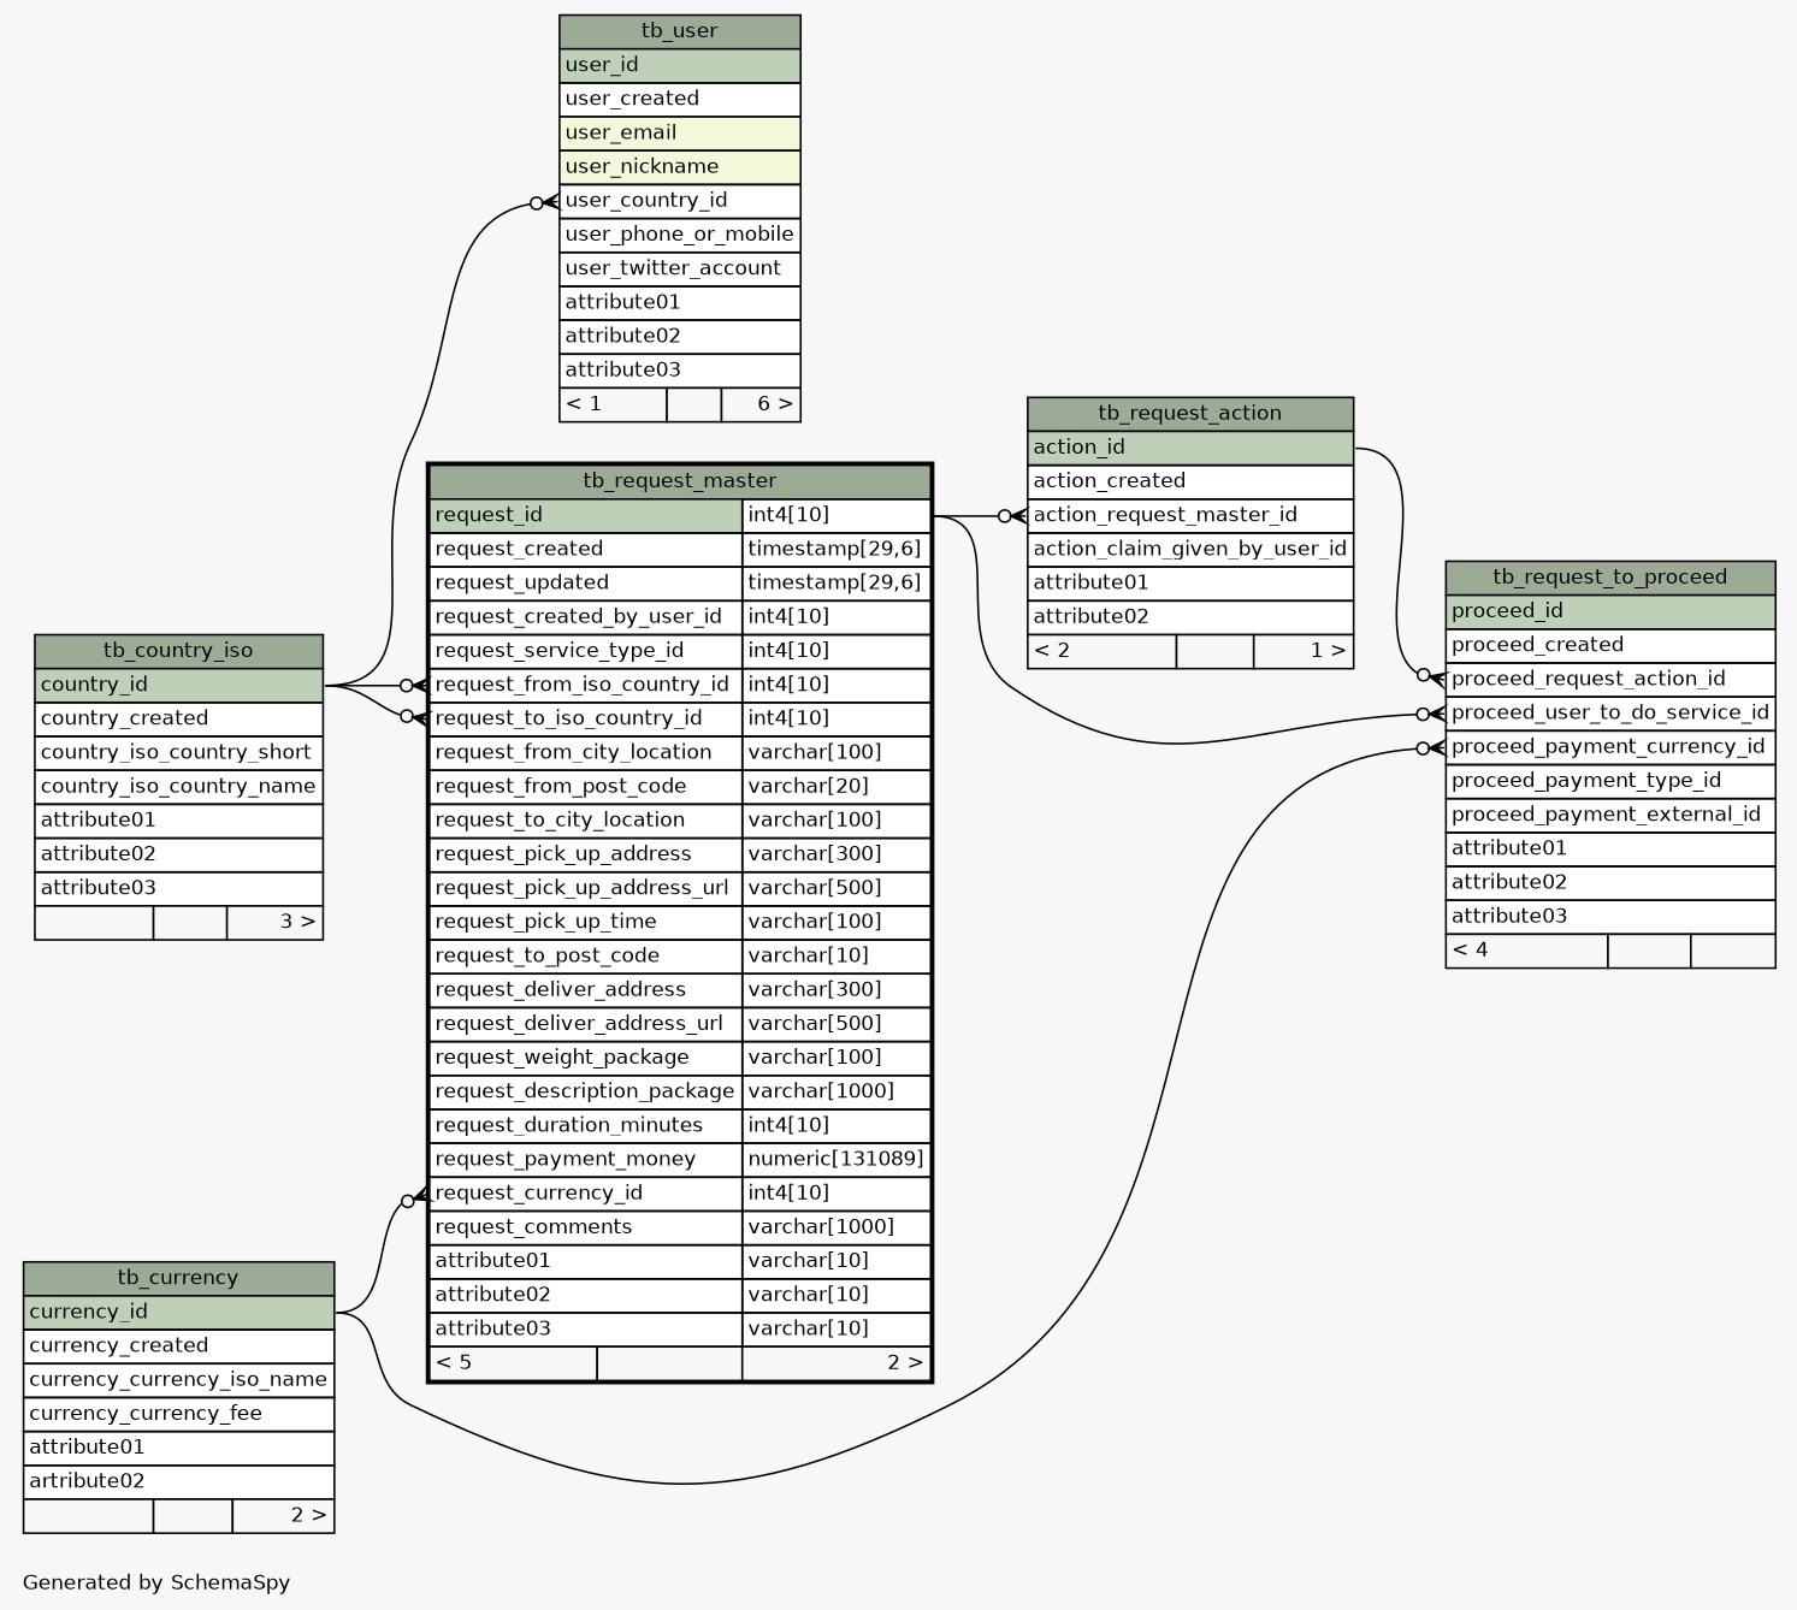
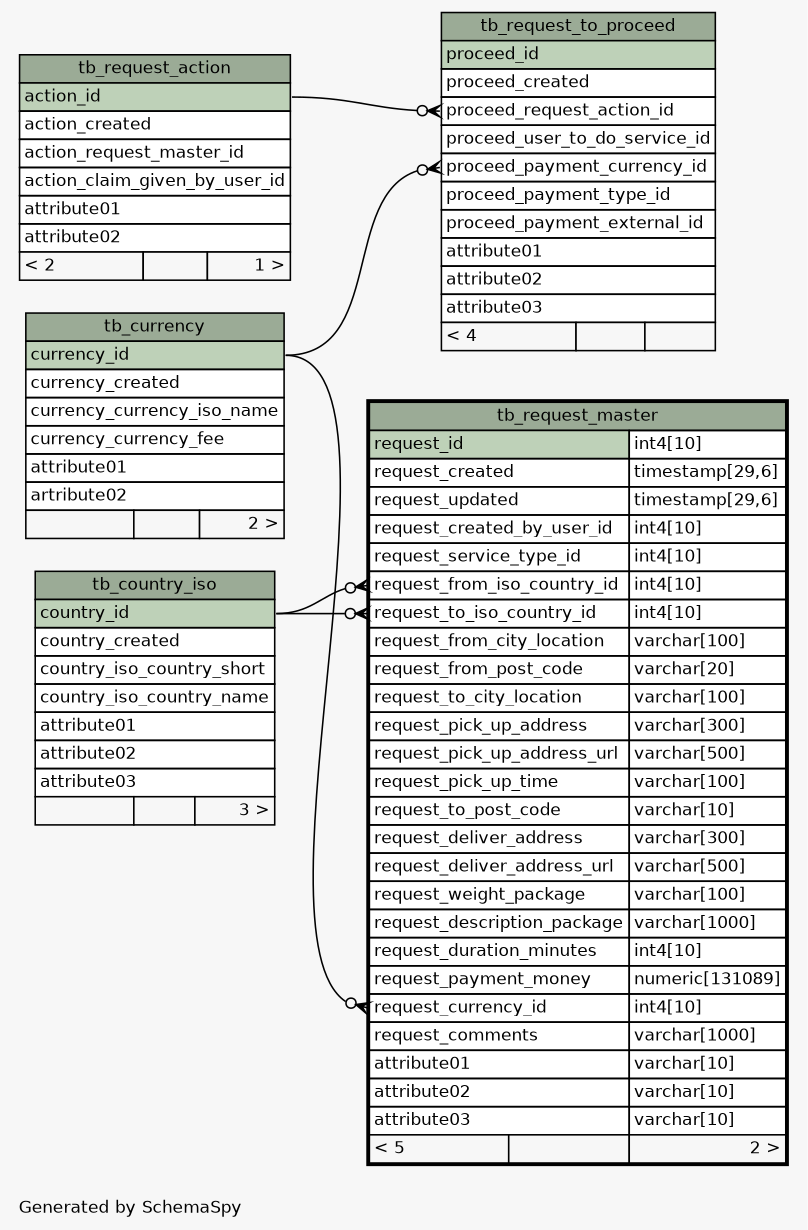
  digraph {
    bgcolor="#f7f7f7"
    fontname=Helvetica
    fontsize=11
    label="\nGenerated by SchemaSpy"
    labeljust=l
    nodesep=0.18
    rankdir=RL
    ranksep=0.46
    node [fontname=Helvetica fontsize=11 shape=plaintext]
    edge [arrowhead=none arrowsize=0.8 arrowtail=crowodot dir=back headport="country_id:e"]
    n1 [label=<     <TABLE BORDER="0" CELLBORDER="1" CELLSPACING="0" BGCOLOR="#ffffff">       <TR><TD COLSPAN="3" BGCOLOR="#9bab96" ALIGN="CENTER">tb_request_action</TD></TR>       <TR><TD PORT="action_id" COLSPAN="3" BGCOLOR="#bed1b8" ALIGN="LEFT">action_id</TD></TR>       <TR><TD PORT="action_created" COLSPAN="3" ALIGN="LEFT">action_created</TD></TR>       <TR><TD PORT="action_request_master_id" COLSPAN="3" ALIGN="LEFT">action_request_master_id</TD></TR>       <TR><TD PORT="action_claim_given_by_user_id" COLSPAN="3" ALIGN="LEFT">action_claim_given_by_user_id</TD></TR>       <TR><TD PORT="attribute01" COLSPAN="3" ALIGN="LEFT">attribute01</TD></TR>       <TR><TD PORT="attribute02" COLSPAN="3" ALIGN="LEFT">attribute02</TD></TR>       <TR><TD ALIGN="LEFT" BGCOLOR="#f7f7f7">&lt; 2</TD><TD ALIGN="RIGHT" BGCOLOR="#f7f7f7">  </TD><TD ALIGN="RIGHT" BGCOLOR="#f7f7f7">1 &gt;</TD></TR>     </TABLE>>]
    n2 [label=<     <TABLE BORDER="2" CELLBORDER="1" CELLSPACING="0" BGCOLOR="#ffffff">       <TR><TD COLSPAN="3" BGCOLOR="#9bab96" ALIGN="CENTER">tb_request_master</TD></TR>       <TR><TD PORT="request_id" COLSPAN="2" BGCOLOR="#bed1b8" ALIGN="LEFT">request_id</TD><TD PORT="request_id.type" ALIGN="LEFT">int4[10]</TD></TR>       <TR><TD PORT="request_created" COLSPAN="2" ALIGN="LEFT">request_created</TD><TD PORT="request_created.type" ALIGN="LEFT">timestamp[29,6]</TD></TR>       <TR><TD PORT="request_updated" COLSPAN="2" ALIGN="LEFT">request_updated</TD><TD PORT="request_updated.type" ALIGN="LEFT">timestamp[29,6]</TD></TR>       <TR><TD PORT="request_created_by_user_id" COLSPAN="2" ALIGN="LEFT">request_created_by_user_id</TD><TD PORT="request_created_by_user_id.type" ALIGN="LEFT">int4[10]</TD></TR>       <TR><TD PORT="request_service_type_id" COLSPAN="2" ALIGN="LEFT">request_service_type_id</TD><TD PORT="request_service_type_id.type" ALIGN="LEFT">int4[10]</TD></TR>       <TR><TD PORT="request_from_iso_country_id" COLSPAN="2" ALIGN="LEFT">request_from_iso_country_id</TD><TD PORT="request_from_iso_country_id.type" ALIGN="LEFT">int4[10]</TD></TR>       <TR><TD PORT="request_to_iso_country_id" COLSPAN="2" ALIGN="LEFT">request_to_iso_country_id</TD><TD PORT="request_to_iso_country_id.type" ALIGN="LEFT">int4[10]</TD></TR>       <TR><TD PORT="request_from_city_location" COLSPAN="2" ALIGN="LEFT">request_from_city_location</TD><TD PORT="request_from_city_location.type" ALIGN="LEFT">varchar[100]</TD></TR>       <TR><TD PORT="request_from_post_code" COLSPAN="2" ALIGN="LEFT">request_from_post_code</TD><TD PORT="request_from_post_code.type" ALIGN="LEFT">varchar[20]</TD></TR>       <TR><TD PORT="request_to_city_location" COLSPAN="2" ALIGN="LEFT">request_to_city_location</TD><TD PORT="request_to_city_location.type" ALIGN="LEFT">varchar[100]</TD></TR>       <TR><TD PORT="request_pick_up_address" COLSPAN="2" ALIGN="LEFT">request_pick_up_address</TD><TD PORT="request_pick_up_address.type" ALIGN="LEFT">varchar[300]</TD></TR>       <TR><TD PORT="request_pick_up_address_url" COLSPAN="2" ALIGN="LEFT">request_pick_up_address_url</TD><TD PORT="request_pick_up_address_url.type" ALIGN="LEFT">varchar[500]</TD></TR>       <TR><TD PORT="request_pick_up_time" COLSPAN="2" ALIGN="LEFT">request_pick_up_time</TD><TD PORT="request_pick_up_time.type" ALIGN="LEFT">varchar[100]</TD></TR>       <TR><TD PORT="request_to_post_code" COLSPAN="2" ALIGN="LEFT">request_to_post_code</TD><TD PORT="request_to_post_code.type" ALIGN="LEFT">varchar[10]</TD></TR>       <TR><TD PORT="request_deliver_address" COLSPAN="2" ALIGN="LEFT">request_deliver_address</TD><TD PORT="request_deliver_address.type" ALIGN="LEFT">varchar[300]</TD></TR>       <TR><TD PORT="request_deliver_address_url" COLSPAN="2" ALIGN="LEFT">request_deliver_address_url</TD><TD PORT="request_deliver_address_url.type" ALIGN="LEFT">varchar[500]</TD></TR>       <TR><TD PORT="request_weight_package" COLSPAN="2" ALIGN="LEFT">request_weight_package</TD><TD PORT="request_weight_package.type" ALIGN="LEFT">varchar[100]</TD></TR>       <TR><TD PORT="request_description_package" COLSPAN="2" ALIGN="LEFT">request_description_package</TD><TD PORT="request_description_package.type" ALIGN="LEFT">varchar[1000]</TD></TR>       <TR><TD PORT="request_duration_minutes" COLSPAN="2" ALIGN="LEFT">request_duration_minutes</TD><TD PORT="request_duration_minutes.type" ALIGN="LEFT">int4[10]</TD></TR>       <TR><TD PORT="request_payment_money" COLSPAN="2" ALIGN="LEFT">request_payment_money</TD><TD PORT="request_payment_money.type" ALIGN="LEFT">numeric[131089]</TD></TR>       <TR><TD PORT="request_currency_id" COLSPAN="2" ALIGN="LEFT">request_currency_id</TD><TD PORT="request_currency_id.type" ALIGN="LEFT">int4[10]</TD></TR>       <TR><TD PORT="request_comments" COLSPAN="2" ALIGN="LEFT">request_comments</TD><TD PORT="request_comments.type" ALIGN="LEFT">varchar[1000]</TD></TR>       <TR><TD PORT="attribute01" COLSPAN="2" ALIGN="LEFT">attribute01</TD><TD PORT="attribute01.type" ALIGN="LEFT">varchar[10]</TD></TR>       <TR><TD PORT="attribute02" COLSPAN="2" ALIGN="LEFT">attribute02</TD><TD PORT="attribute02.type" ALIGN="LEFT">varchar[10]</TD></TR>       <TR><TD PORT="attribute03" COLSPAN="2" ALIGN="LEFT">attribute03</TD><TD PORT="attribute03.type" ALIGN="LEFT">varchar[10]</TD></TR>       <TR><TD ALIGN="LEFT" BGCOLOR="#f7f7f7">&lt; 5</TD><TD ALIGN="RIGHT" BGCOLOR="#f7f7f7">  </TD><TD ALIGN="RIGHT" BGCOLOR="#f7f7f7">2 &gt;</TD></TR>     </TABLE>>]
-   n3 [label=<     <TABLE BORDER="0" CELLBORDER="1" CELLSPACING="0" BGCOLOR="#ffffff">       <TR><TD COLSPAN="3" BGCOLOR="#9bab96" ALIGN="CENTER">tb_user</TD></TR>       <TR><TD PORT="user_id" COLSPAN="3" BGCOLOR="#bed1b8" ALIGN="LEFT">user_id</TD></TR>       <TR><TD PORT="user_created" COLSPAN="3" ALIGN="LEFT">user_created</TD></TR>       <TR><TD PORT="user_email" COLSPAN="3" BGCOLOR="#f4f7da" ALIGN="LEFT">user_email</TD></TR>       <TR><TD PORT="user_nickname" COLSPAN="3" BGCOLOR="#f4f7da" ALIGN="LEFT">user_nickname</TD></TR>       <TR><TD PORT="user_country_id" COLSPAN="3" ALIGN="LEFT">user_country_id</TD></TR>       <TR><TD PORT="user_phone_or_mobile" COLSPAN="3" ALIGN="LEFT">user_phone_or_mobile</TD></TR>       <TR><TD PORT="user_twitter_account" COLSPAN="3" ALIGN="LEFT">user_twitter_account</TD></TR>       <TR><TD PORT="attribute01" COLSPAN="3" ALIGN="LEFT">attribute01</TD></TR>       <TR><TD PORT="attribute02" COLSPAN="3" ALIGN="LEFT">attribute02</TD></TR>       <TR><TD PORT="attribute03" COLSPAN="3" ALIGN="LEFT">attribute03</TD></TR>       <TR><TD ALIGN="LEFT" BGCOLOR="#f7f7f7">&lt; 1</TD><TD ALIGN="RIGHT" BGCOLOR="#f7f7f7">  </TD><TD ALIGN="RIGHT" BGCOLOR="#f7f7f7">6 &gt;</TD></TR>     </TABLE>>]
    n4 [label=<     <TABLE BORDER="0" CELLBORDER="1" CELLSPACING="0" BGCOLOR="#ffffff">       <TR><TD COLSPAN="3" BGCOLOR="#9bab96" ALIGN="CENTER">tb_country_iso</TD></TR>       <TR><TD PORT="country_id" COLSPAN="3" BGCOLOR="#bed1b8" ALIGN="LEFT">country_id</TD></TR>       <TR><TD PORT="country_created" COLSPAN="3" ALIGN="LEFT">country_created</TD></TR>       <TR><TD PORT="country_iso_country_short" COLSPAN="3" ALIGN="LEFT">country_iso_country_short</TD></TR>       <TR><TD PORT="country_iso_country_name" COLSPAN="3" ALIGN="LEFT">country_iso_country_name</TD></TR>       <TR><TD PORT="attribute01" COLSPAN="3" ALIGN="LEFT">attribute01</TD></TR>       <TR><TD PORT="attribute02" COLSPAN="3" ALIGN="LEFT">attribute02</TD></TR>       <TR><TD PORT="attribute03" COLSPAN="3" ALIGN="LEFT">attribute03</TD></TR>       <TR><TD ALIGN="LEFT" BGCOLOR="#f7f7f7">  </TD><TD ALIGN="RIGHT" BGCOLOR="#f7f7f7">  </TD><TD ALIGN="RIGHT" BGCOLOR="#f7f7f7">3 &gt;</TD></TR>     </TABLE>>]
    n5 [label=<     <TABLE BORDER="0" CELLBORDER="1" CELLSPACING="0" BGCOLOR="#ffffff">       <TR><TD COLSPAN="3" BGCOLOR="#9bab96" ALIGN="CENTER">tb_currency</TD></TR>       <TR><TD PORT="currency_id" COLSPAN="3" BGCOLOR="#bed1b8" ALIGN="LEFT">currency_id</TD></TR>       <TR><TD PORT="currency_created" COLSPAN="3" ALIGN="LEFT">currency_created</TD></TR>       <TR><TD PORT="currency_currency_iso_name" COLSPAN="3" ALIGN="LEFT">currency_currency_iso_name</TD></TR>       <TR><TD PORT="currency_currency_fee" COLSPAN="3" ALIGN="LEFT">currency_currency_fee</TD></TR>       <TR><TD PORT="attribute01" COLSPAN="3" ALIGN="LEFT">attribute01</TD></TR>       <TR><TD PORT="artribute02" COLSPAN="3" ALIGN="LEFT">artribute02</TD></TR>       <TR><TD ALIGN="LEFT" BGCOLOR="#f7f7f7">  </TD><TD ALIGN="RIGHT" BGCOLOR="#f7f7f7">  </TD><TD ALIGN="RIGHT" BGCOLOR="#f7f7f7">2 &gt;</TD></TR>     </TABLE>>]
    n6 [label=<     <TABLE BORDER="0" CELLBORDER="1" CELLSPACING="0" BGCOLOR="#ffffff">       <TR><TD COLSPAN="3" BGCOLOR="#9bab96" ALIGN="CENTER">tb_request_to_proceed</TD></TR>       <TR><TD PORT="proceed_id" COLSPAN="3" BGCOLOR="#bed1b8" ALIGN="LEFT">proceed_id</TD></TR>       <TR><TD PORT="proceed_created" COLSPAN="3" ALIGN="LEFT">proceed_created</TD></TR>       <TR><TD PORT="proceed_request_action_id" COLSPAN="3" ALIGN="LEFT">proceed_request_action_id</TD></TR>       <TR><TD PORT="proceed_user_to_do_service_id" COLSPAN="3" ALIGN="LEFT">proceed_user_to_do_service_id</TD></TR>       <TR><TD PORT="proceed_payment_currency_id" COLSPAN="3" ALIGN="LEFT">proceed_payment_currency_id</TD></TR>       <TR><TD PORT="proceed_payment_type_id" COLSPAN="3" ALIGN="LEFT">proceed_payment_type_id</TD></TR>       <TR><TD PORT="proceed_payment_external_id" COLSPAN="3" ALIGN="LEFT">proceed_payment_external_id</TD></TR>       <TR><TD PORT="attribute01" COLSPAN="3" ALIGN="LEFT">attribute01</TD></TR>       <TR><TD PORT="attribute02" COLSPAN="3" ALIGN="LEFT">attribute02</TD></TR>       <TR><TD PORT="attribute03" COLSPAN="3" ALIGN="LEFT">attribute03</TD></TR>       <TR><TD ALIGN="LEFT" BGCOLOR="#f7f7f7">&lt; 4</TD><TD ALIGN="RIGHT" BGCOLOR="#f7f7f7">  </TD><TD ALIGN="RIGHT" BGCOLOR="#f7f7f7">  </TD></TR>     </TABLE>>]
-   n1 -> n2 [headport="request_id.type:e" tailport="action_request_master_id:w"]
    n2 -> n4 [tailport="request_from_iso_country_id:w"]
    n2 -> n4 [tailport="request_to_iso_country_id:w"]
    n2 -> n5 [headport="currency_id:e" tailport="request_currency_id:w"]
-   n3 -> n4 [tailport="user_country_id:w"]
    n6 -> n1 [headport="action_id:e" tailport="proceed_request_action_id:w"]
-   n6 -> n2 [headport="request_id.type:e" tailport="proceed_user_to_do_service_id:w"]
    n6 -> n5 [headport="currency_id:e" tailport="proceed_payment_currency_id:w"]
  }
